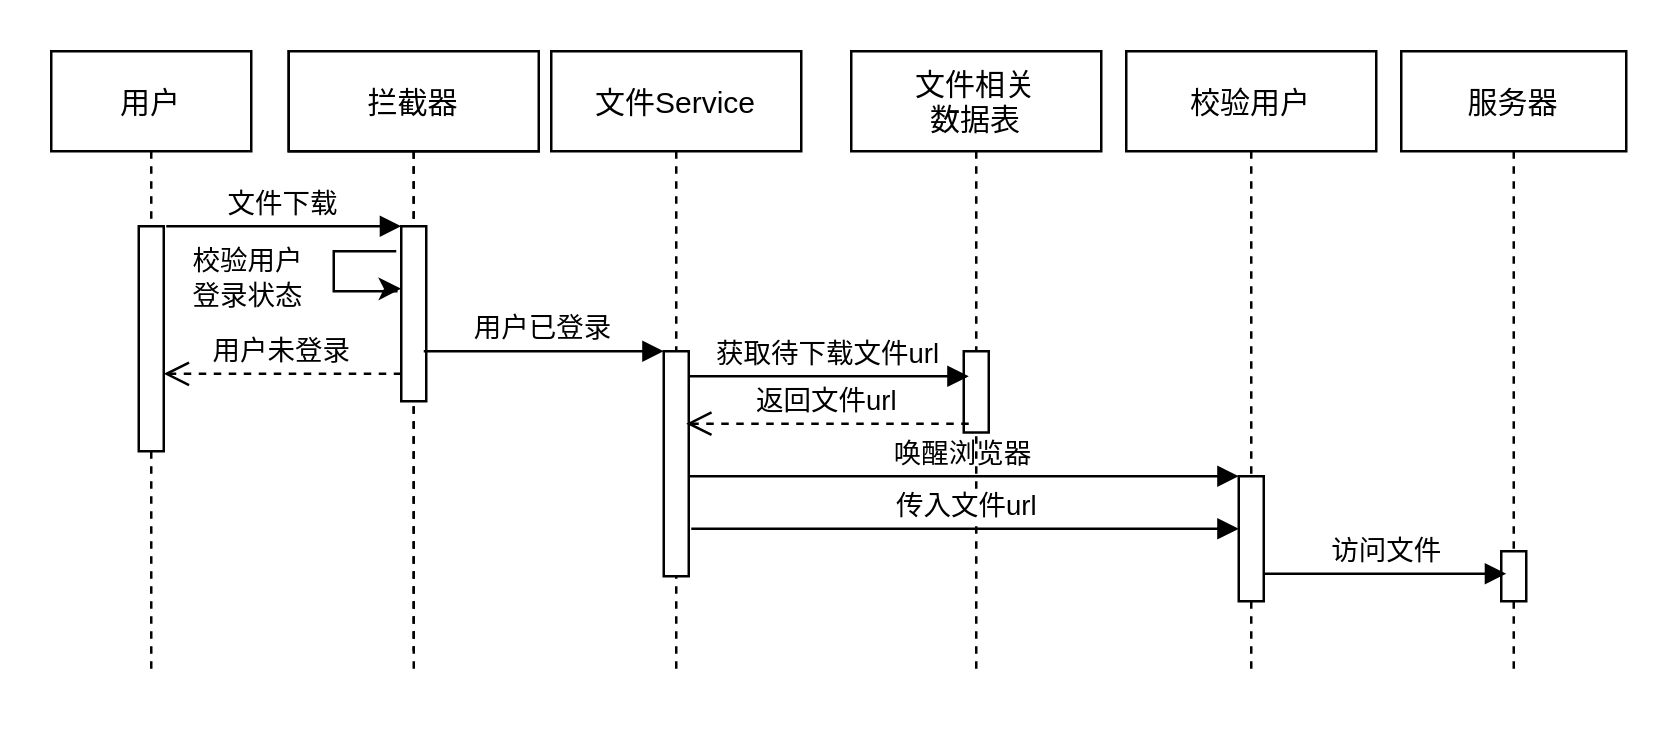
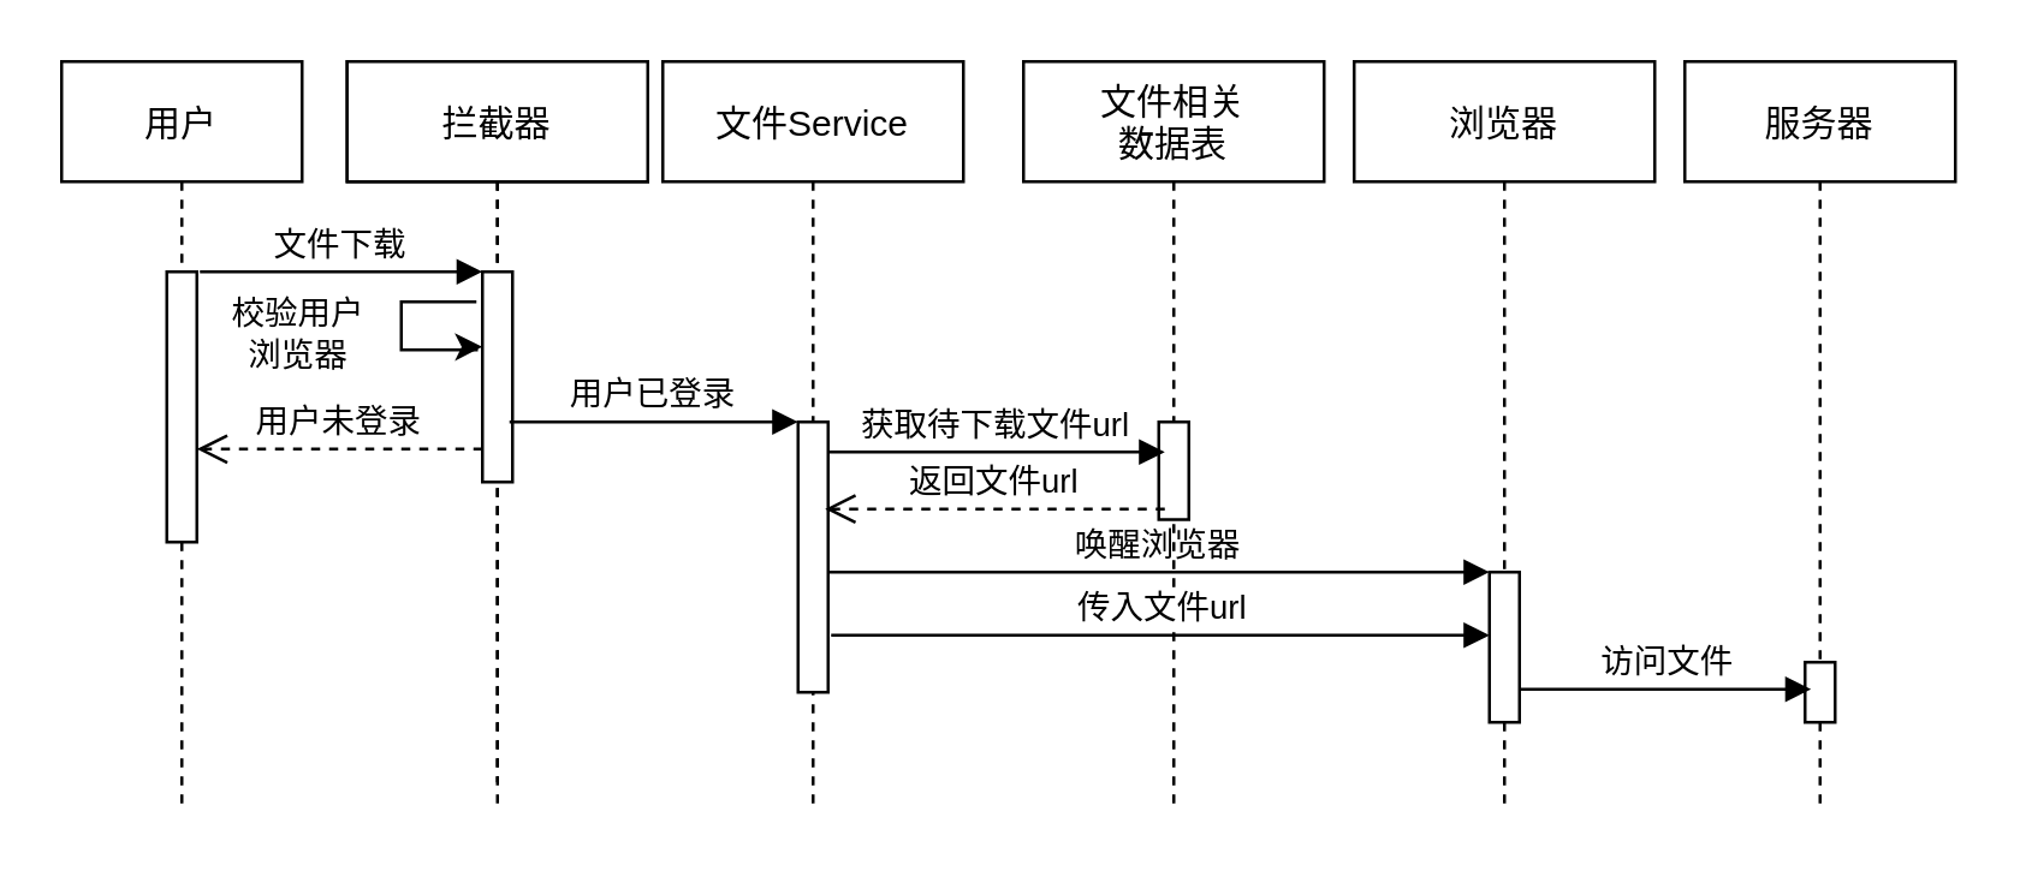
  <mxCell id="0" />
  <mxCell id="1" parent="0" />
  <mxCell id="2" value="用户" style="shape=umlLifeline;perimeter=lifelinePerimeter;container=1;collapsible=0;recursiveResize=0;rounded=0;shadow=0;strokeWidth=1;" vertex="1" parent="1"><mxGeometry x="20" y="20" width="80" height="250" as="geometry" /></mxCell>
  <mxCell id="3" value="" style="points=[];perimeter=orthogonalPerimeter;rounded=0;shadow=0;strokeWidth=1;" vertex="1" parent="2"><mxGeometry x="35" y="70" width="10" height="90" as="geometry" /></mxCell>
  <mxCell id="4" value="文件" style="shape=umlLifeline;perimeter=lifelinePerimeter;container=1;collapsible=0;recursiveResize=0;rounded=0;shadow=0;strokeWidth=1;" vertex="1" parent="1"><mxGeometry x="115" y="20" width="100" height="250" as="geometry" /></mxCell>
  <mxCell id="5" value="拦截器" style="shape=umlLifeline;perimeter=lifelinePerimeter;container=1;collapsible=0;recursiveResize=0;rounded=0;shadow=0;strokeWidth=1;" vertex="1" parent="4"><mxGeometry width="100" height="240" as="geometry" /></mxCell>
  <mxCell id="6" value="" style="points=[];perimeter=orthogonalPerimeter;rounded=0;shadow=0;strokeWidth=1;" vertex="1" parent="5"><mxGeometry x="45" y="70" width="10" height="70" as="geometry" /></mxCell>
  <mxCell id="7" value="" style="endArrow=classic;html=1;rounded=0;edgeStyle=orthogonalEdgeStyle;entryX=0.2;entryY=0.633;entryDx=0;entryDy=0;entryPerimeter=0;" edge="1" parent="5"><mxGeometry width="50" height="50" relative="1" as="geometry"><mxPoint x="43" y="80" as="sourcePoint" /><mxPoint x="45" y="94.99" as="targetPoint" /><Array as="points"><mxPoint x="18" y="80" /><mxPoint x="18" y="96" /><mxPoint x="43" y="96" /><mxPoint x="43" y="95" /></Array></mxGeometry></mxCell>
  <mxCell id="8" value="文件下载" style="verticalAlign=bottom;endArrow=block;shadow=0;strokeWidth=1;exitX=1.1;exitY=0;exitDx=0;exitDy=0;exitPerimeter=0;" edge="1" parent="1" source="3"><mxGeometry relative="1" as="geometry"><mxPoint x="21" y="90" as="sourcePoint" /><mxPoint x="160" y="90" as="targetPoint" /></mxGeometry></mxCell>
- <mxCell id="9" value="校验用户" style="shape=umlLifeline;perimeter=lifelinePerimeter;container=1;collapsible=0;recursiveResize=0;rounded=0;shadow=0;strokeWidth=1;" vertex="1" parent="1"><mxGeometry x="450" y="20" width="100" height="250" as="geometry" /></mxCell>
+ <mxCell id="9" value="浏览器" style="shape=umlLifeline;perimeter=lifelinePerimeter;container=1;collapsible=0;recursiveResize=0;rounded=0;shadow=0;strokeWidth=1;" vertex="1" parent="1"><mxGeometry x="450" y="20" width="100" height="250" as="geometry" /></mxCell>
  <mxCell id="10" value="" style="points=[];perimeter=orthogonalPerimeter;rounded=0;shadow=0;strokeWidth=1;" vertex="1" parent="9"><mxGeometry x="45" y="170" width="10" height="50" as="geometry" /></mxCell>
- <mxCell id="11" value="&lt;div style=&quot;text-align: center&quot;&gt;&lt;font face=&quot;helvetica&quot;&gt;&lt;span style=&quot;font-size: 11px ; background-color: rgb(255 , 255 , 255)&quot;&gt;校验用户&lt;br&gt;登录状态&lt;/span&gt;&lt;/font&gt;&lt;/div&gt;" style="text;whiteSpace=wrap;html=1;" vertex="1" parent="1"><mxGeometry x="75" y="90" width="70" height="30" as="geometry" /></mxCell>
+ <mxCell id="11" value="&lt;div style=&quot;text-align: center&quot;&gt;&lt;font face=&quot;helvetica&quot;&gt;&lt;span style=&quot;font-size: 11px ; background-color: rgb(255 , 255 , 255)&quot;&gt;校验用户&lt;br&gt;浏览器&lt;/span&gt;&lt;/font&gt;&lt;/div&gt;" style="text;whiteSpace=wrap;html=1;" vertex="1" parent="1"><mxGeometry x="75" y="90" width="70" height="30" as="geometry" /></mxCell>
  <mxCell id="12" value="用户未登录" style="html=1;verticalAlign=bottom;endArrow=open;dashed=1;endSize=8;rounded=0;entryX=1;entryY=0.656;entryDx=0;entryDy=0;entryPerimeter=0;" edge="1" parent="1" target="3"><mxGeometry relative="1" as="geometry"><mxPoint x="160" y="149" as="sourcePoint" /><mxPoint x="20" y="149" as="targetPoint" /></mxGeometry></mxCell>
  <mxCell id="13" value="文件Service" style="shape=umlLifeline;perimeter=lifelinePerimeter;container=1;collapsible=0;recursiveResize=0;rounded=0;shadow=0;strokeWidth=1;" vertex="1" parent="1"><mxGeometry x="220" y="20" width="100" height="250" as="geometry" /></mxCell>
  <mxCell id="14" value="" style="points=[];perimeter=orthogonalPerimeter;rounded=0;shadow=0;strokeWidth=1;" vertex="1" parent="13"><mxGeometry x="45" y="120" width="10" height="90" as="geometry" /></mxCell>
  <mxCell id="15" value="用户已登录" style="verticalAlign=bottom;endArrow=block;shadow=0;strokeWidth=1;exitX=0.9;exitY=0.714;exitDx=0;exitDy=0;exitPerimeter=0;entryX=0;entryY=0;entryDx=0;entryDy=0;entryPerimeter=0;" edge="1" parent="1" source="6" target="14"><mxGeometry relative="1" as="geometry"><mxPoint x="146" y="140" as="sourcePoint" /><mxPoint x="290" y="140" as="targetPoint" /></mxGeometry></mxCell>
  <mxCell id="16" value="唤醒浏览器" style="verticalAlign=bottom;endArrow=block;shadow=0;strokeWidth=1;" edge="1" parent="1" source="14" target="10"><mxGeometry relative="1" as="geometry"><mxPoint x="283" y="192" as="sourcePoint" /><mxPoint x="545" y="255" as="targetPoint" /><Array as="points" /></mxGeometry></mxCell>
  <mxCell id="17" value="文件相关&#10;数据表" style="shape=umlLifeline;perimeter=lifelinePerimeter;container=1;collapsible=0;recursiveResize=0;rounded=0;shadow=0;strokeWidth=1;" vertex="1" parent="1"><mxGeometry x="340" y="20" width="100" height="250" as="geometry" /></mxCell>
  <mxCell id="18" value="" style="points=[];perimeter=orthogonalPerimeter;rounded=0;shadow=0;strokeWidth=1;" vertex="1" parent="17"><mxGeometry x="45" y="120" width="10" height="32.5" as="geometry" /></mxCell>
  <mxCell id="19" value="获取待下载文件url" style="verticalAlign=bottom;endArrow=block;shadow=0;strokeWidth=1;entryX=0.2;entryY=0.308;entryDx=0;entryDy=0;entryPerimeter=0;exitX=1;exitY=0.111;exitDx=0;exitDy=0;exitPerimeter=0;" edge="1" parent="1" source="14" target="18"><mxGeometry relative="1" as="geometry"><mxPoint x="280" y="149" as="sourcePoint" /><mxPoint x="400" y="157" as="targetPoint" /><Array as="points" /></mxGeometry></mxCell>
  <mxCell id="20" value="返回文件url" style="html=1;verticalAlign=bottom;endArrow=open;dashed=1;endSize=8;rounded=0;entryX=0.9;entryY=0.322;entryDx=0;entryDy=0;entryPerimeter=0;exitX=0.2;exitY=0.892;exitDx=0;exitDy=0;exitPerimeter=0;" edge="1" parent="1" source="18" target="14"><mxGeometry relative="1" as="geometry"><mxPoint x="390" y="169" as="sourcePoint" /><mxPoint x="280" y="169" as="targetPoint" /></mxGeometry></mxCell>
  <mxCell id="21" value="服务器" style="shape=umlLifeline;perimeter=lifelinePerimeter;container=1;collapsible=0;recursiveResize=0;rounded=0;shadow=0;strokeWidth=1;" vertex="1" parent="1"><mxGeometry x="560" y="20" width="90" height="250" as="geometry" /></mxCell>
  <mxCell id="22" value="" style="points=[];perimeter=orthogonalPerimeter;rounded=0;shadow=0;strokeWidth=1;" vertex="1" parent="21"><mxGeometry x="40" y="200" width="10" height="20" as="geometry" /></mxCell>
  <mxCell id="23" value="访问文件" style="html=1;verticalAlign=bottom;endArrow=block;rounded=0;exitX=1;exitY=0.78;exitDx=0;exitDy=0;exitPerimeter=0;entryX=0.2;entryY=0.45;entryDx=0;entryDy=0;entryPerimeter=0;" edge="1" parent="1" source="10" target="22"><mxGeometry width="80" relative="1" as="geometry"><mxPoint x="510" y="206" as="sourcePoint" /><mxPoint x="610" y="206" as="targetPoint" /></mxGeometry></mxCell>
  <mxCell id="24" value="传入文件url" style="html=1;verticalAlign=bottom;endArrow=block;rounded=0;exitX=1.1;exitY=0.789;exitDx=0;exitDy=0;exitPerimeter=0;" edge="1" parent="1" source="14" target="10"><mxGeometry width="80" relative="1" as="geometry"><mxPoint x="270" y="210" as="sourcePoint" /><mxPoint x="350" y="210" as="targetPoint" /></mxGeometry></mxCell>
